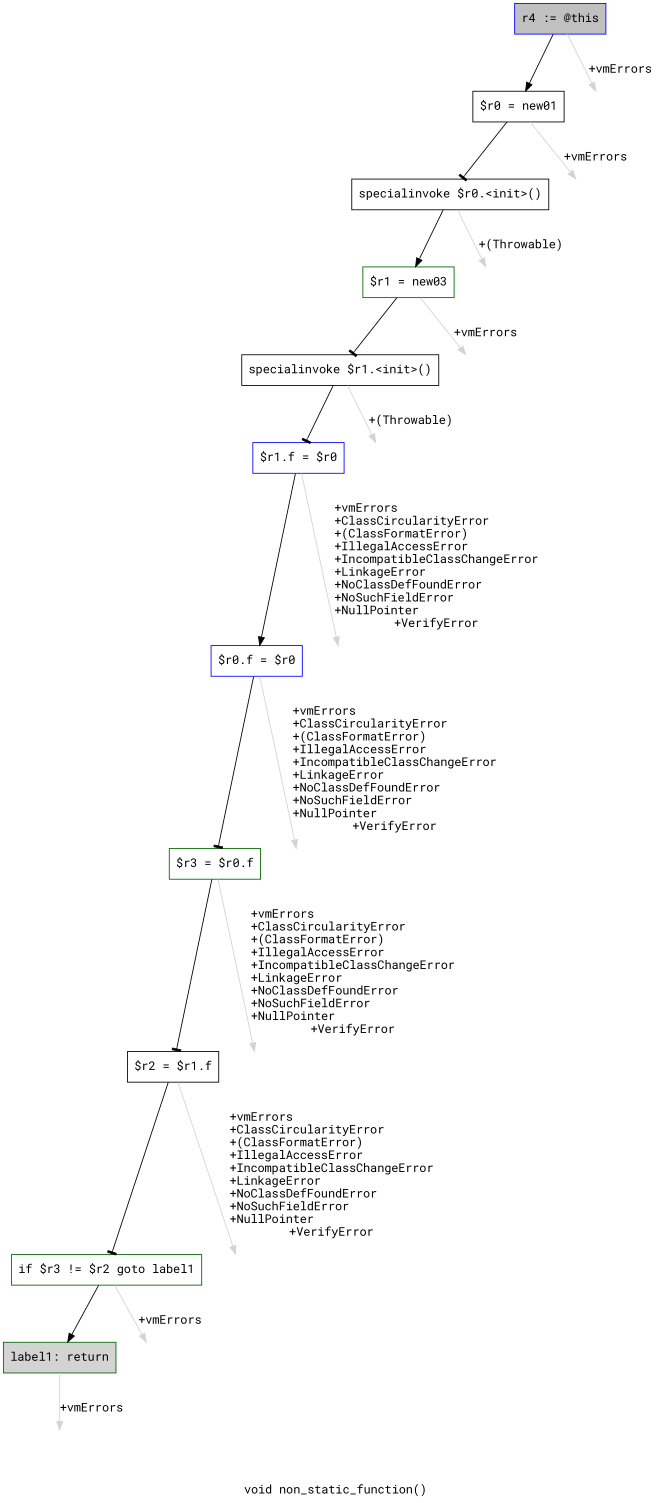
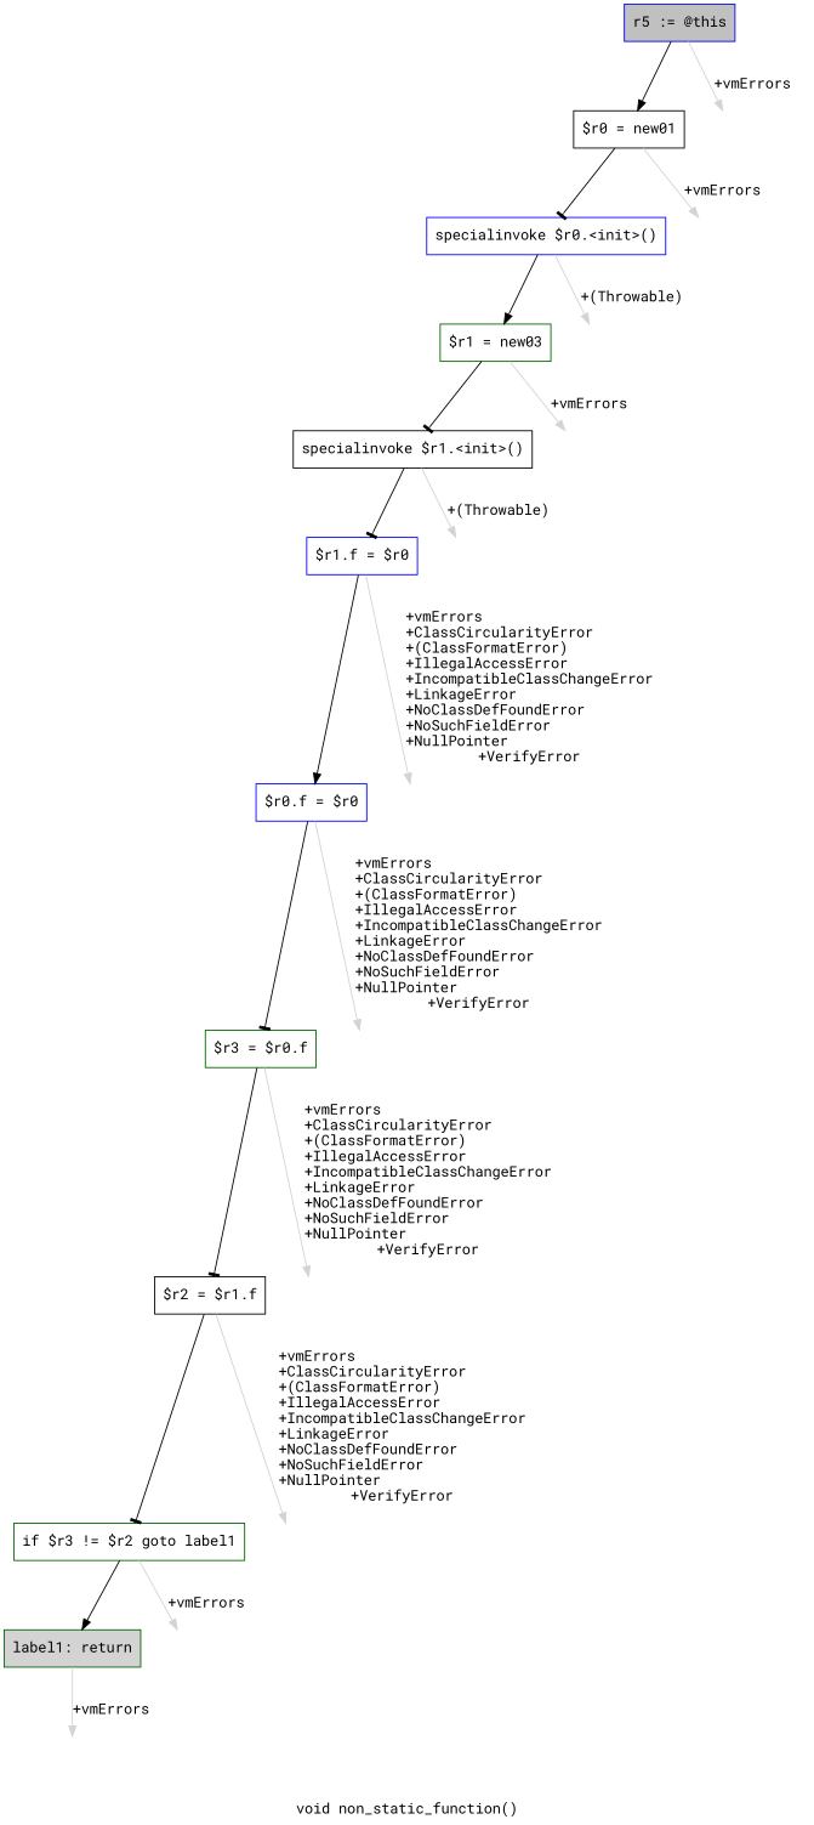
  digraph {
    fontname="Roboto Mono"
    label="void non_static_function()"
    node [fontname="Roboto Mono" shape=box style=invis]
    edge [color=lightgray fontname="Roboto Mono"]
-   n1 [color=blue fillcolor=gray label="r4 := @this" style=filled]
+   n1 [color=blue fillcolor=gray label="r5 := @this" style=filled]
    n2 [color=black label="$r0 = new01" style=""]
    n3 [label=Esc]
-   n4 [color=black label="specialinvoke $r0.<init>()" style=""]
+   n4 [color=blue label="specialinvoke $r0.<init>()" style=""]
    n5 [label=Esc]
    n6 [color=darkgreen label="$r1 = new03" style=""]
    n7 [label=Esc]
    n8 [color=black label="specialinvoke $r1.<init>()" style=""]
    n9 [label=Esc]
    n10 [color=blue label="$r1.f = $r0" style=""]
    n11 [label=Esc]
    n12 [color=blue label="$r0.f = $r0" style=""]
    n13 [label=Esc]
    n14 [color=darkgreen label="$r3 = $r0.f" style=""]
    n15 [label=Esc]
    n16 [color=black label="$r2 = $r1.f" style=""]
    n17 [label=Esc]
    n18 [color=darkgreen label="if $r3 != $r2 goto label1" style=""]
    n19 [label=Esc]
    n20 [color=darkgreen fillcolor=lightgray label="label1: return" style=filled]
    n21 [label=Esc]
    n22 [label=Esc]
    n23 [label=Esc]
    n1 -> n2 [arrowhead=normal color=black]
    n1 -> n3 [label="\l+vmErrors"]
    n2 -> n4 [arrowhead=tee color=black]
    n2 -> n5 [label="\l+vmErrors"]
    n4 -> n6 [arrowhead=normal color=black]
    n4 -> n7 [label="\l+(Throwable)"]
    n6 -> n8 [arrowhead=tee color=black]
    n6 -> n9 [label="\l+vmErrors"]
    n8 -> n10 [arrowhead=tee color=black]
    n8 -> n11 [label="\l+(Throwable)"]
    n10 -> n12 [arrowhead=normal color=black]
    n10 -> n13 [label="\l+vmErrors\l+ClassCircularityError\l+(ClassFormatError)\l+IllegalAccessError\l+IncompatibleClassChangeError\l+LinkageError\l+NoClassDefFoundError\l+NoSuchFieldError\l+NullPointer\l+VerifyError"]
    n12 -> n14 [arrowhead=tee color=black]
    n12 -> n15 [label="\l+vmErrors\l+ClassCircularityError\l+(ClassFormatError)\l+IllegalAccessError\l+IncompatibleClassChangeError\l+LinkageError\l+NoClassDefFoundError\l+NoSuchFieldError\l+NullPointer\l+VerifyError"]
    n14 -> n16 [arrowhead=tee color=black]
    n14 -> n17 [label="\l+vmErrors\l+ClassCircularityError\l+(ClassFormatError)\l+IllegalAccessError\l+IncompatibleClassChangeError\l+LinkageError\l+NoClassDefFoundError\l+NoSuchFieldError\l+NullPointer\l+VerifyError"]
    n16 -> n18 [arrowhead=tee color=black]
    n16 -> n19 [label="\l+vmErrors\l+ClassCircularityError\l+(ClassFormatError)\l+IllegalAccessError\l+IncompatibleClassChangeError\l+LinkageError\l+NoClassDefFoundError\l+NoSuchFieldError\l+NullPointer\l+VerifyError"]
    n18 -> n20 [arrowhead=normal color=black]
    n18 -> n21 [label="\l+vmErrors"]
    n20 -> n22 [label="\l+vmErrors"]
  }
